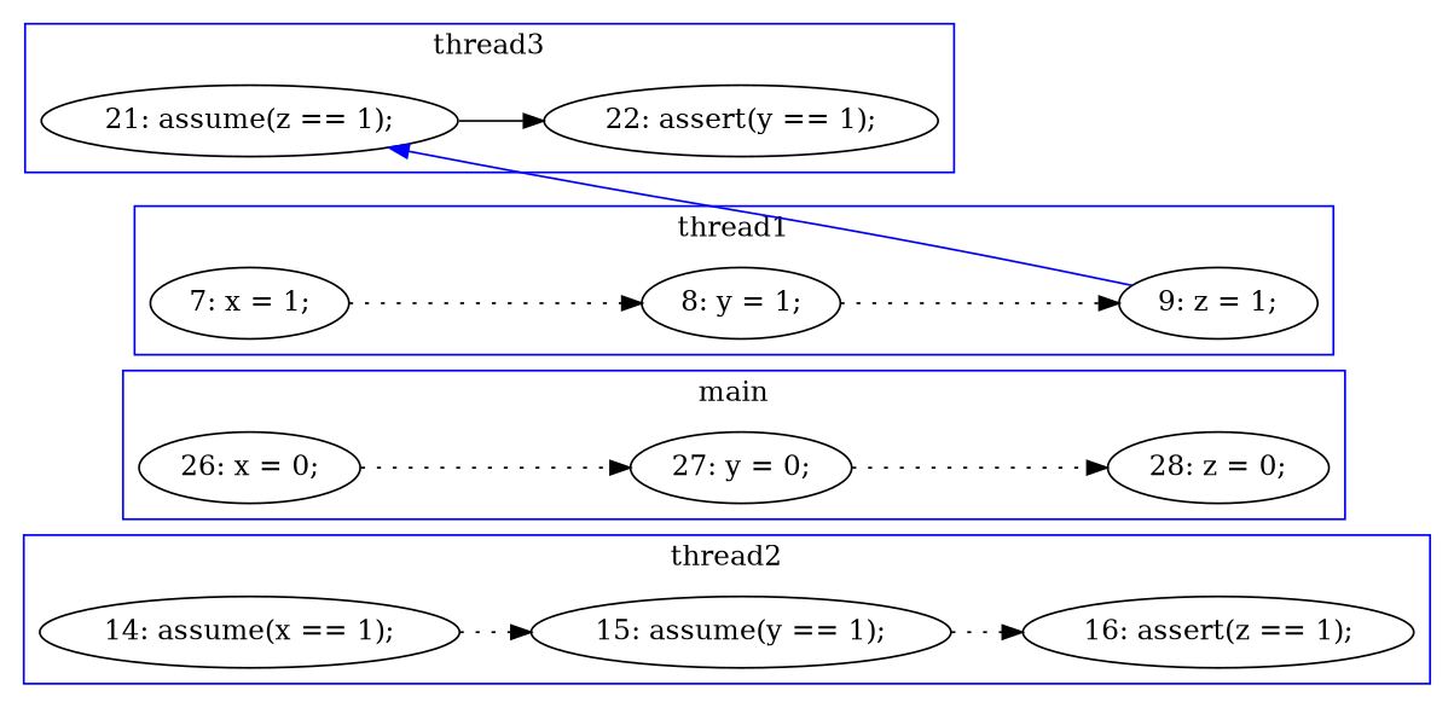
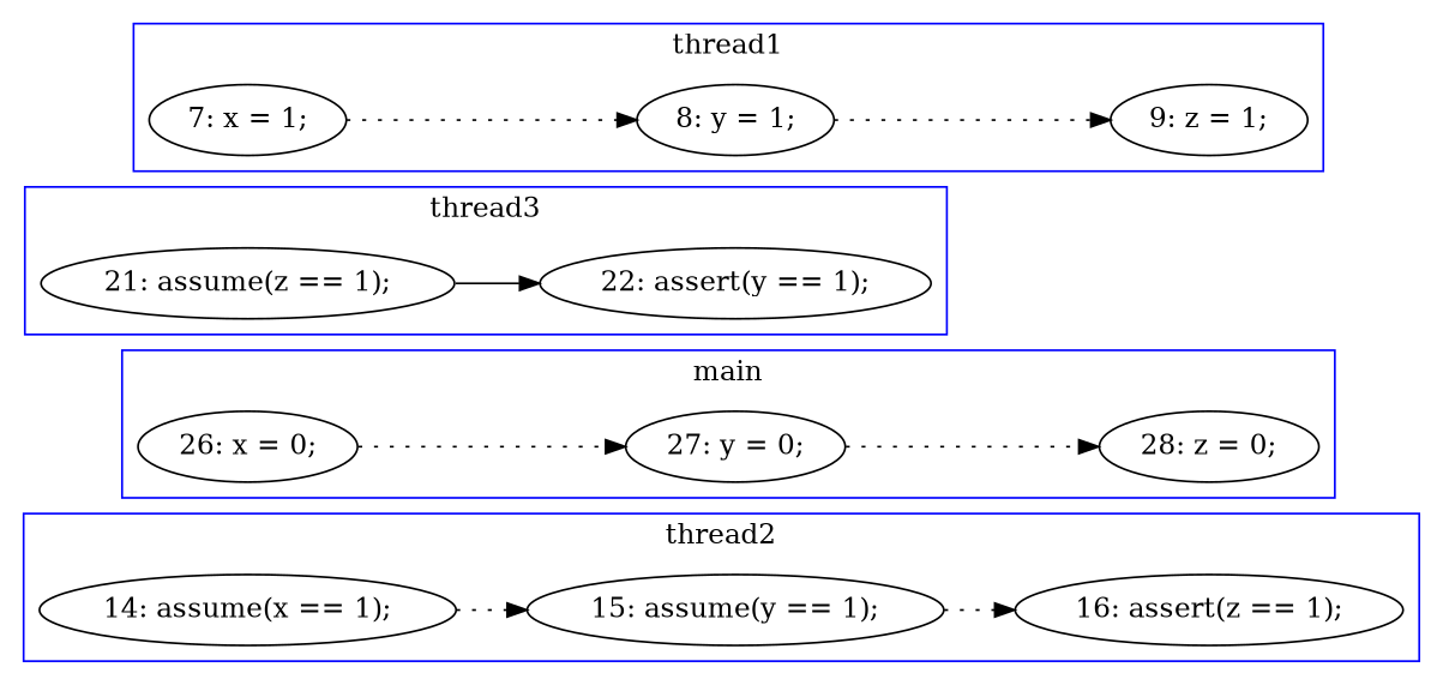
  digraph {
    rankdir=LR
    edge [color=black style=dotted]
    n1 [label="15: assume(y == 1);"]
    n2 [label="16: assert(z == 1);"]
    n3 [label="14: assume(x == 1);"]
    n4 [label="26: x = 0;"]
    n5 [label="27: y = 0;"]
    n6 [label="28: z = 0;"]
    n7 [label="22: assert(y == 1);"]
    n8 [label="21: assume(z == 1);"]
    n9 [label="8: y = 1;"]
    n10 [label="7: x = 1;"]
    n11 [label="9: z = 1;"]
    subgraph cluster_1 {
      color=blue
      label=thread2
      n1
      n2
      n3
    }
    subgraph cluster_2 {
      color=blue
      label=main
      n4
      n5
      n6
    }
    subgraph cluster_3 {
      color=blue
      label=thread3
      n7
      n8
    }
    subgraph cluster_4 {
      color=blue
      label=thread1
      n9
      n10
      n11
    }
    n1 -> n2
    n3 -> n1
    n4 -> n5
    n5 -> n6
    n8 -> n7 [color=Black style=""]
    n9 -> n11 [color=Black]
    n10 -> n9
-   n11 -> n8 [color=Blue constraint=false style=""]
  }
